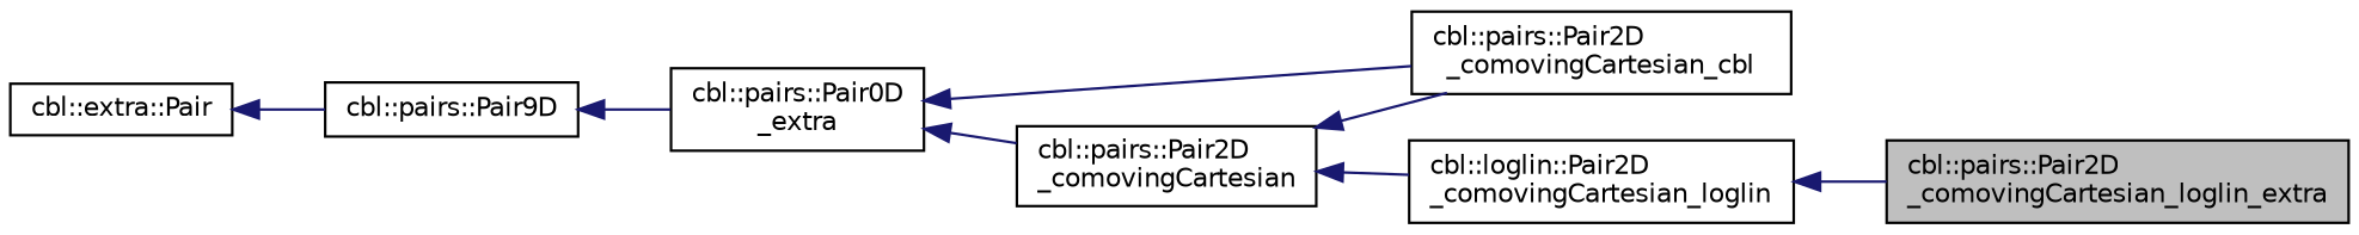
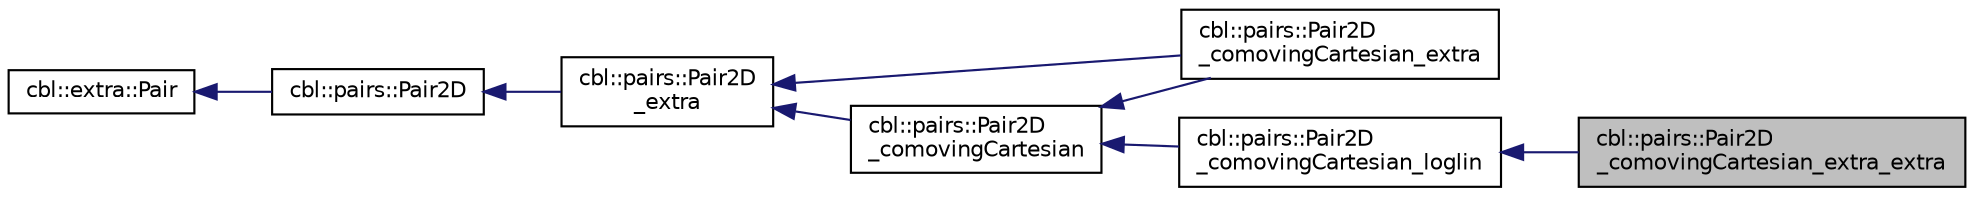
  digraph {
    rankdir=LR
    node [color=black fillcolor=white fontname=Helvetica fontsize=10 shape=record style=filled]
    edge [color=midnightblue dir=back fontname=Helvetica fontsize=10 labelfontname=Helvetica labelfontsize=10 style=solid]
-   n1 [fillcolor=grey75 fontcolor=black height=0.2 label="cbl::pairs::Pair2D\l_comovingCartesian_loglin_extra" width=0.4]
-   n2 [height=0.2 label="cbl::pairs::Pair2D\l_comovingCartesian_cbl" width=0.4]
-   n3 [height=0.2 label="cbl::pairs::Pair0D\l_extra" width=0.4]
+   n1 [fillcolor=grey75 fontcolor=black height=0.2 label="cbl::pairs::Pair2D\l_comovingCartesian_extra_extra" width=0.4]
+   n2 [height=0.2 label="cbl::pairs::Pair2D\l_comovingCartesian_extra" width=0.4]
+   n3 [height=0.2 label="cbl::pairs::Pair2D\l_extra" width=0.4]
    n4 [height=0.2 label="cbl::pairs::Pair2D\l_comovingCartesian" width=0.4]
-   n5 [height=0.2 label="cbl::pairs::Pair9D" width=0.4]
-   n6 [height=0.2 label="cbl::loglin::Pair2D\l_comovingCartesian_loglin" width=0.4]
+   n5 [height=0.2 label="cbl::pairs::Pair2D" width=0.4]
+   n6 [height=0.2 label="cbl::pairs::Pair2D\l_comovingCartesian_loglin" width=0.4]
    n7 [height=0.2 label="cbl::extra::Pair" width=0.4]
    n3 -> n2
    n3 -> n4
    n4 -> n2
    n4 -> n6
    n5 -> n3
    n6 -> n1
    n7 -> n5
  }
